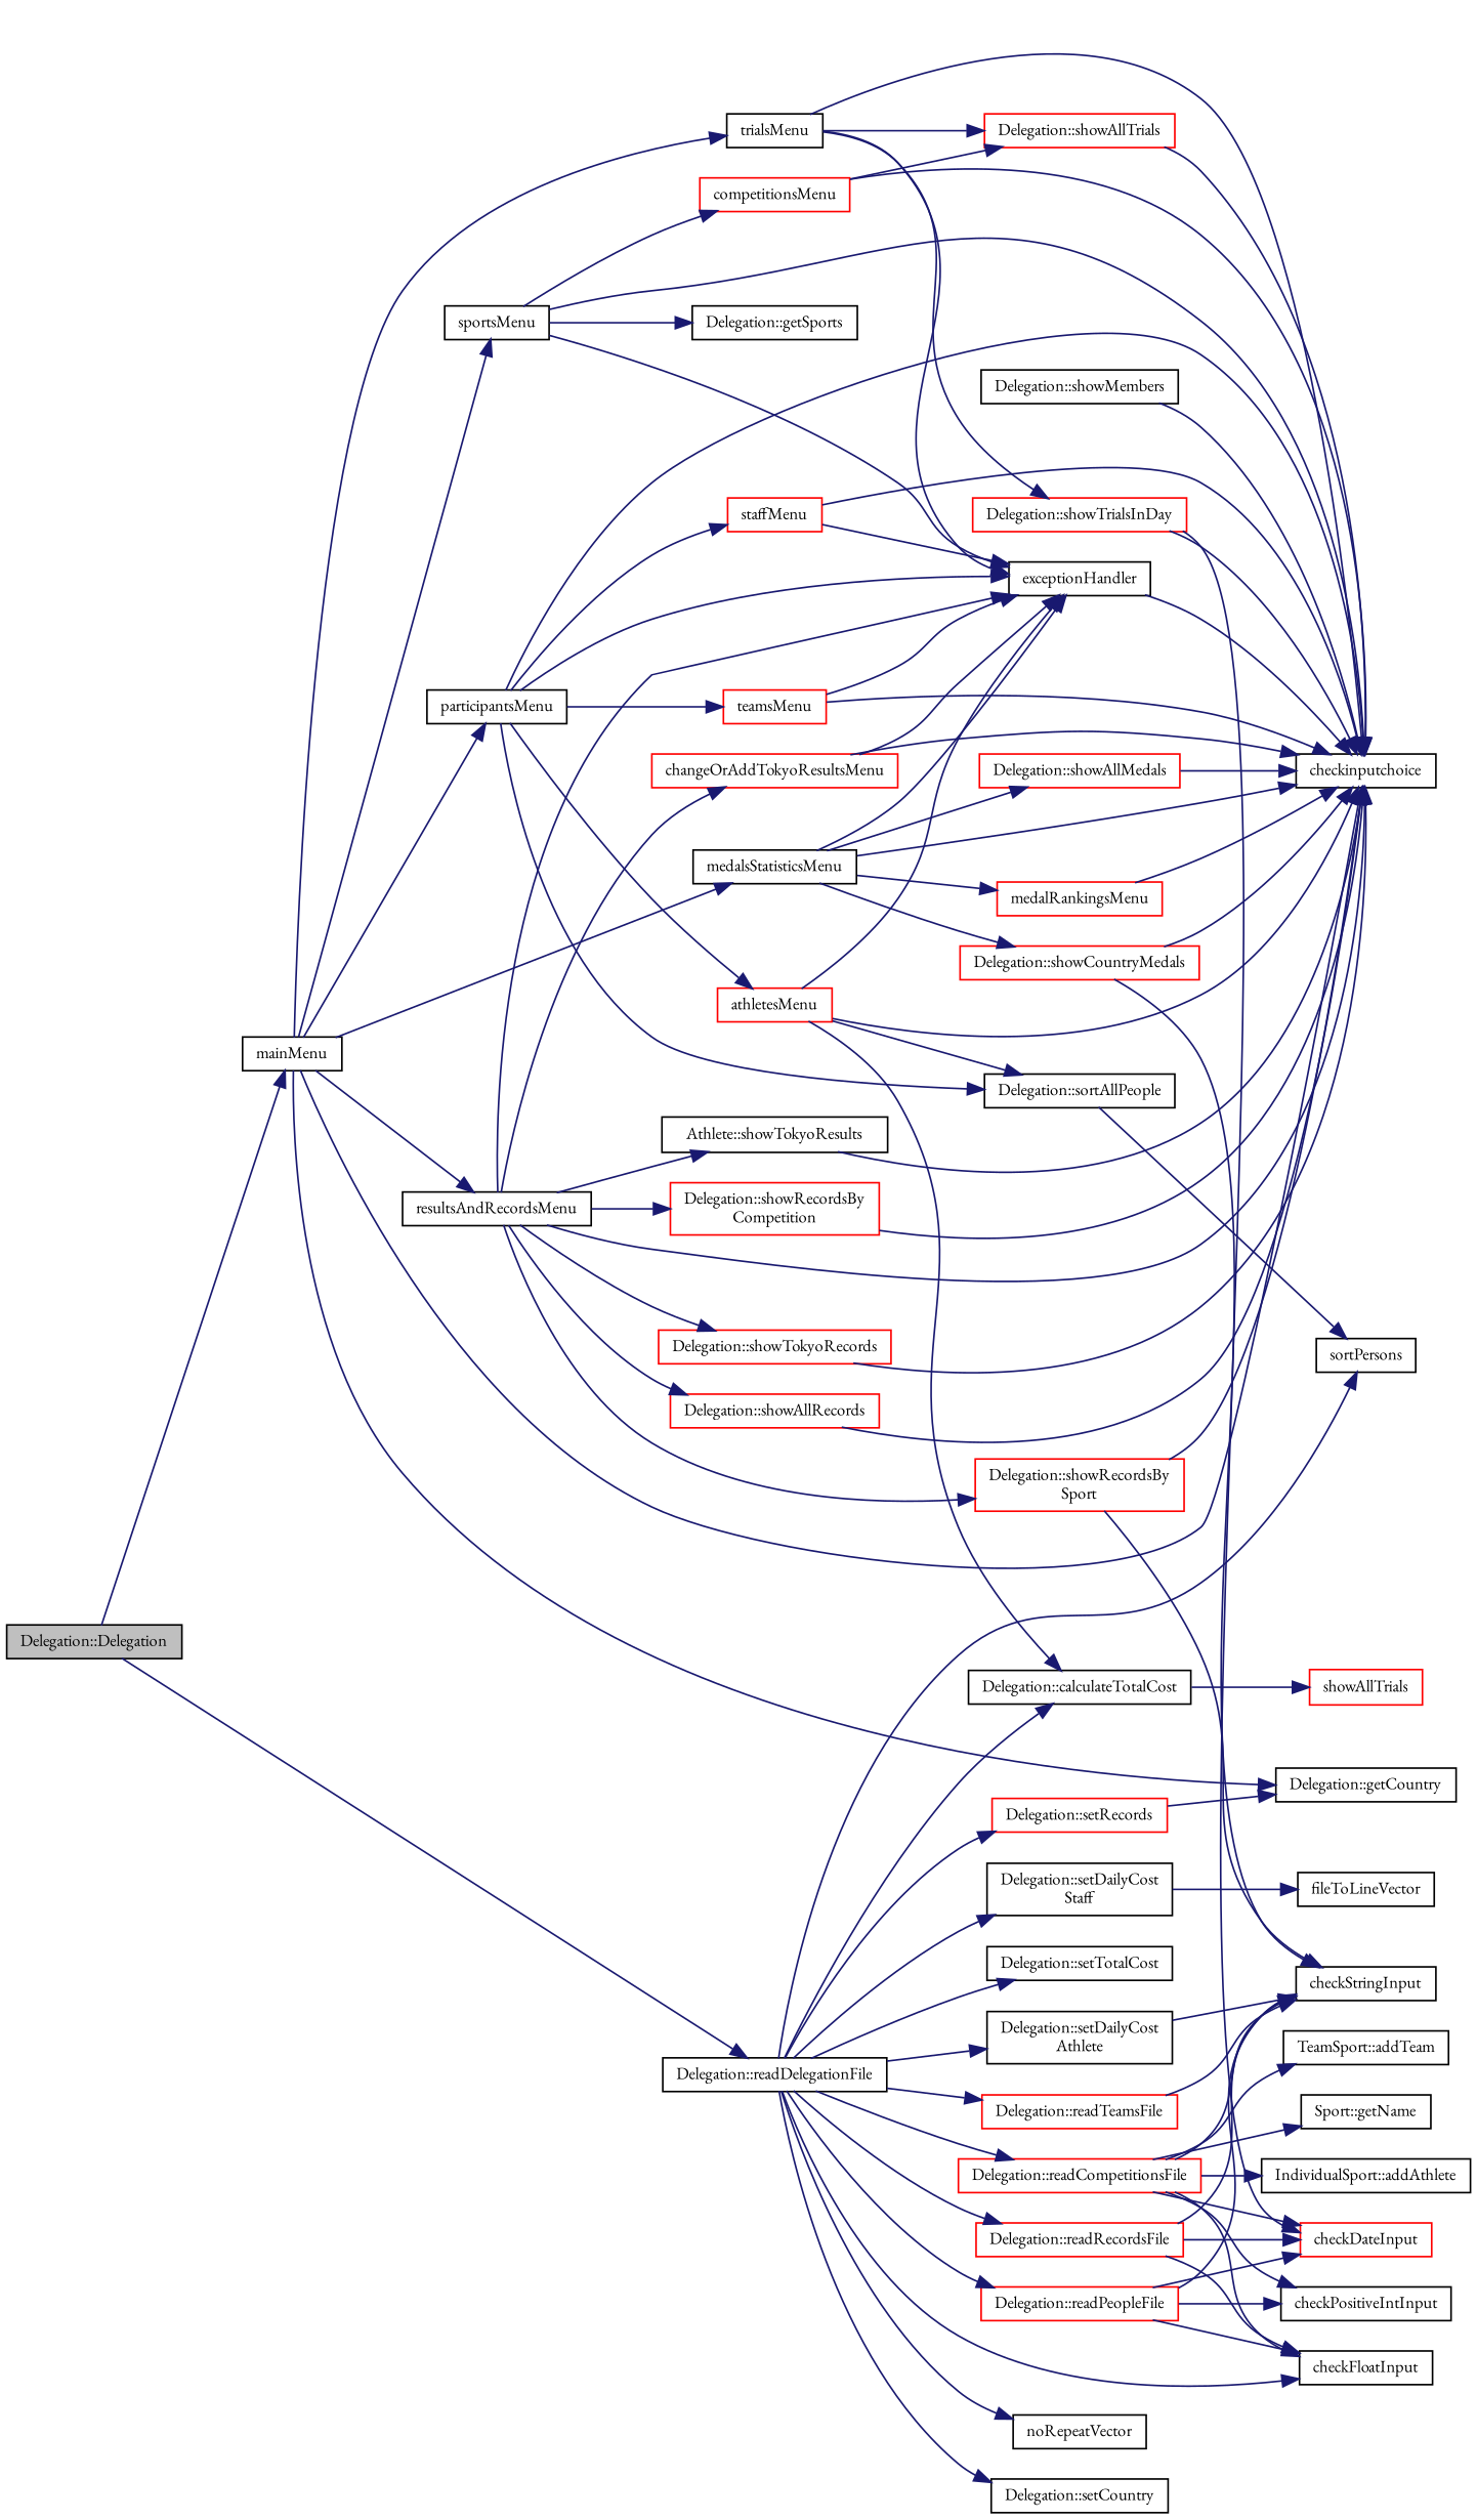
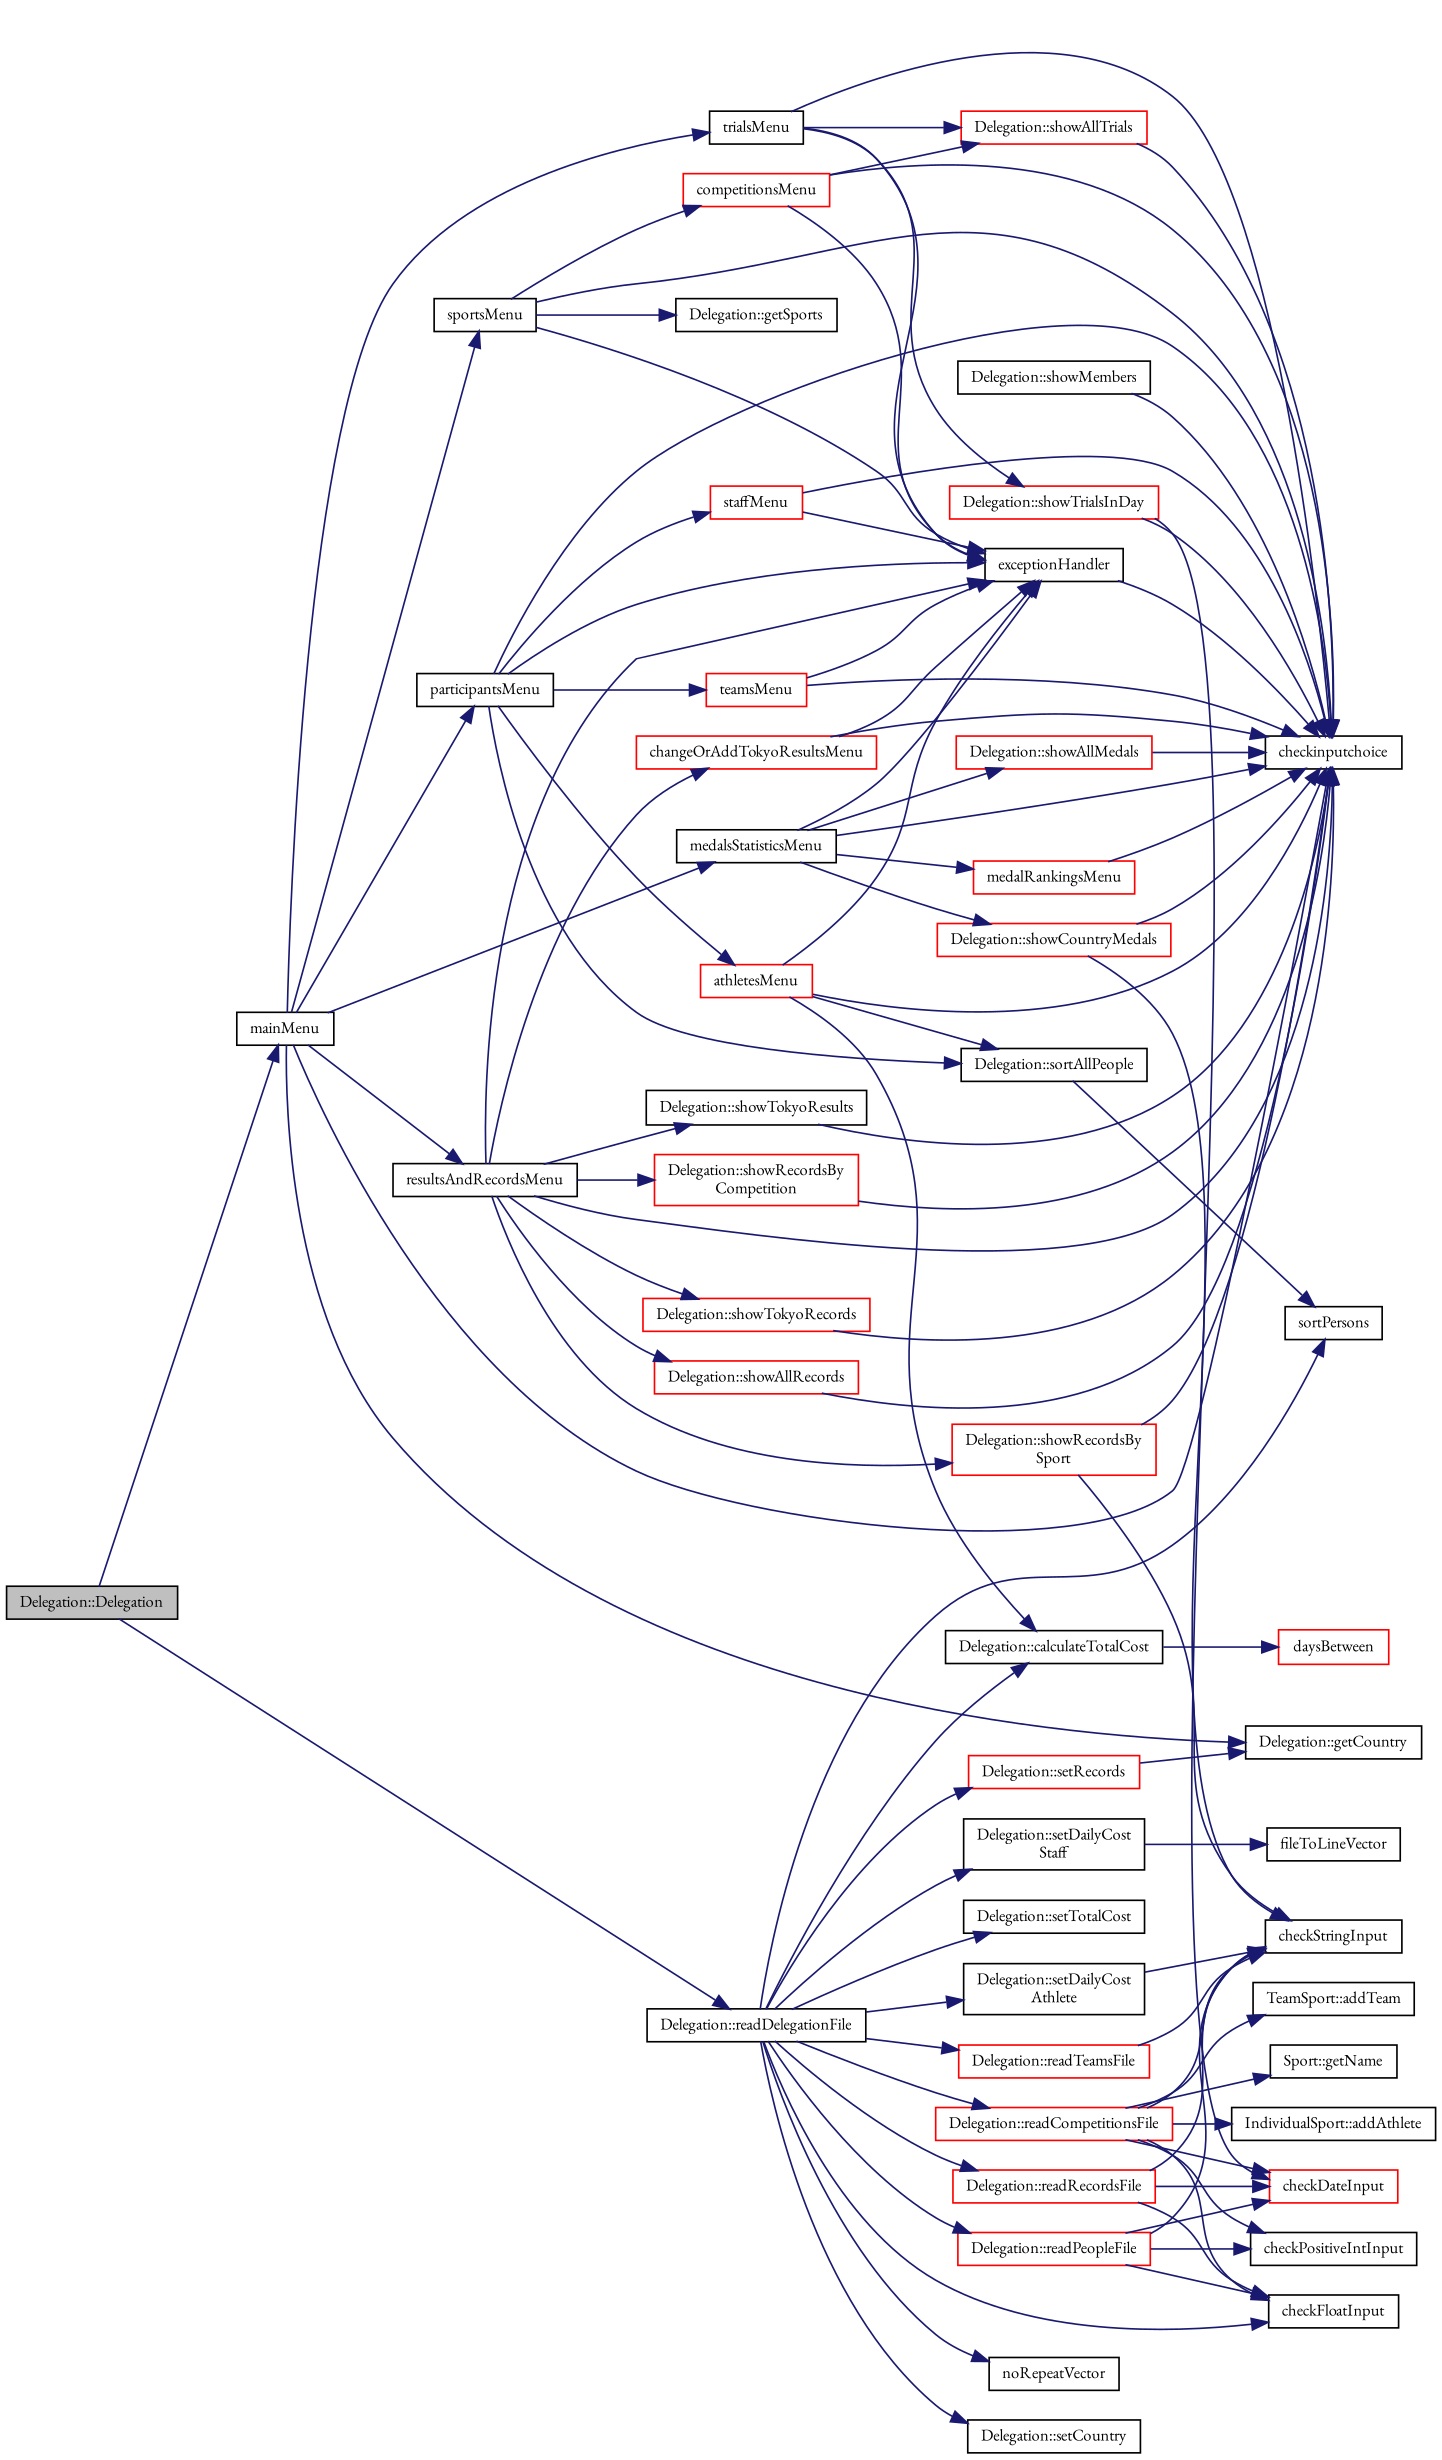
  digraph {
    fontname="EB Garamond"
    rankdir=LR
    node [color=black fillcolor=white fontname="EB Garamond" fontsize=10 shape=record style=filled]
    edge [color=midnightblue fontname="EB Garamond" fontsize=10 labelfontname=Helvetica labelfontsize=10 style=solid]
    n1 [fillcolor=grey75 fontcolor=black height=0.2 label="Delegation::Delegation" width=0.4]
    n2 [height=0.2 label=mainMenu width=0.4]
    n3 [height=0.2 label="Delegation::readDelegationFile" width=0.4]
    n4 [height=0.2 label=checkinputchoice width=0.4]
    n5 [height=0.2 label="Delegation::getCountry" width=0.4]
    n6 [height=0.2 label=medalsStatisticsMenu width=0.4]
    n7 [height=0.2 label=participantsMenu width=0.4]
    n8 [height=0.2 label=resultsAndRecordsMenu width=0.4]
    n9 [height=0.2 label=sportsMenu width=0.4]
    n10 [height=0.2 label=trialsMenu width=0.4]
    n11 [height=0.2 label="Delegation::calculateTotalCost" width=0.4]
    n12 [height=0.2 label=sortPersons width=0.4]
    n13 [height=0.2 label=checkFloatInput width=0.4]
    n14 [height=0.2 label=noRepeatVector width=0.4]
    n15 [color=red height=0.2 label="Delegation::readCompetitionsFile" width=0.4]
    n16 [color=red height=0.2 label="Delegation::readPeopleFile" width=0.4]
    n17 [color=red height=0.2 label="Delegation::readRecordsFile" width=0.4]
    n18 [color=red height=0.2 label="Delegation::readTeamsFile" width=0.4]
    n19 [height=0.2 label="Delegation::setCountry" width=0.4]
    n20 [height=0.2 label="Delegation::setDailyCost\lAthlete" width=0.4]
    n21 [height=0.2 label="Delegation::setDailyCost\lStaff" width=0.4]
    n22 [color=red height=0.2 label="Delegation::setRecords" width=0.4]
    n23 [height=0.2 label="Delegation::setTotalCost" width=0.4]
    n24 [height=0.2 label=exceptionHandler width=0.4]
    n25 [color=red height=0.2 label=medalRankingsMenu width=0.4]
    n26 [color=red height=0.2 label="Delegation::showAllMedals" width=0.4]
    n27 [color=red height=0.2 label="Delegation::showCountryMedals" width=0.4]
    n28 [color=red height=0.2 label=athletesMenu width=0.4]
    n29 [height=0.2 label="Delegation::sortAllPeople" width=0.4]
    n30 [color=red height=0.2 label=staffMenu width=0.4]
    n31 [color=red height=0.2 label=teamsMenu width=0.4]
    n32 [color=red height=0.2 label=changeOrAddTokyoResultsMenu width=0.4]
    n33 [color=red height=0.2 label="Delegation::showAllRecords" width=0.4]
    n34 [color=red height=0.2 label="Delegation::showRecordsBy\lCompetition" width=0.4]
    n35 [color=red height=0.2 label="Delegation::showRecordsBy\lSport" width=0.4]
    n36 [color=red height=0.2 label="Delegation::showTokyoRecords" width=0.4]
-   n37 [height=0.2 label="Athlete::showTokyoResults" width=0.4]
+   n37 [height=0.2 label="Delegation::showTokyoResults" width=0.4]
    n38 [color=red height=0.2 label=competitionsMenu width=0.4]
    n39 [height=0.2 label="Delegation::getSports" width=0.4]
    n40 [color=red height=0.2 label="Delegation::showAllTrials" width=0.4]
    n41 [color=red height=0.2 label="Delegation::showTrialsInDay" width=0.4]
    n42 [height=0.2 label=checkStringInput width=0.4]
    n43 [height=0.2 label="Delegation::showMembers" width=0.4]
-   n44 [color=red height=0.2 label=showAllTrials width=0.4]
+   n44 [color=red height=0.2 label=daysBetween width=0.4]
    n45 [color=red height=0.2 label=checkDateInput width=0.4]
    n46 [height=0.2 label=fileToLineVector width=0.4]
    n47 [height=0.2 label="IndividualSport::addAthlete" width=0.4]
    n48 [height=0.2 label="TeamSport::addTeam" width=0.4]
    n49 [height=0.2 label=checkPositiveIntInput width=0.4]
    n50 [height=0.2 label="Sport::getName" width=0.4]
    n1 -> n2
    n1 -> n3
    n2 -> n4
    n2 -> n5
    n2 -> n6
    n2 -> n7
    n2 -> n8
    n2 -> n9
    n2 -> n10
    n3 -> n11
    n3 -> n12
    n3 -> n13
    n3 -> n14
    n3 -> n15
    n3 -> n16
    n3 -> n17
    n3 -> n18
    n3 -> n19
    n3 -> n20
    n3 -> n21
    n3 -> n22
    n3 -> n23
    n6 -> n4
    n6 -> n24
    n6 -> n25
    n6 -> n26
    n6 -> n27
    n7 -> n4
    n7 -> n24
    n7 -> n28
    n7 -> n29
    n7 -> n30
    n7 -> n31
    n8 -> n4
    n8 -> n24
    n8 -> n32
    n8 -> n33
    n8 -> n34
    n8 -> n35
    n8 -> n36
    n8 -> n37
    n9 -> n4
    n9 -> n24
    n9 -> n38
    n9 -> n39
    n10 -> n4
    n10 -> n24
    n10 -> n40
    n10 -> n41
    n11 -> n44
    n15 -> n13
    n15 -> n42
    n15 -> n45
    n15 -> n47
    n15 -> n48
    n15 -> n49
    n15 -> n50
    n16 -> n13
    n16 -> n42
    n16 -> n45
    n16 -> n49
    n17 -> n13
    n17 -> n42
    n17 -> n45
    n18 -> n42
    n20 -> n42
    n21 -> n46
    n22 -> n5
    n24 -> n4
    n25 -> n4
    n26 -> n4
    n27 -> n4
    n27 -> n42
    n28 -> n4
    n28 -> n11
    n28 -> n24
    n28 -> n29
    n29 -> n12
    n30 -> n4
    n30 -> n24
    n31 -> n4
    n31 -> n24
    n32 -> n4
    n32 -> n24
    n33 -> n4
    n34 -> n4
    n35 -> n4
    n35 -> n42
    n36 -> n4
    n37 -> n4
    n38 -> n4
+   n38 -> n24
    n38 -> n40
    n40 -> n4
    n41 -> n4
    n41 -> n45
    n43 -> n4
  }
